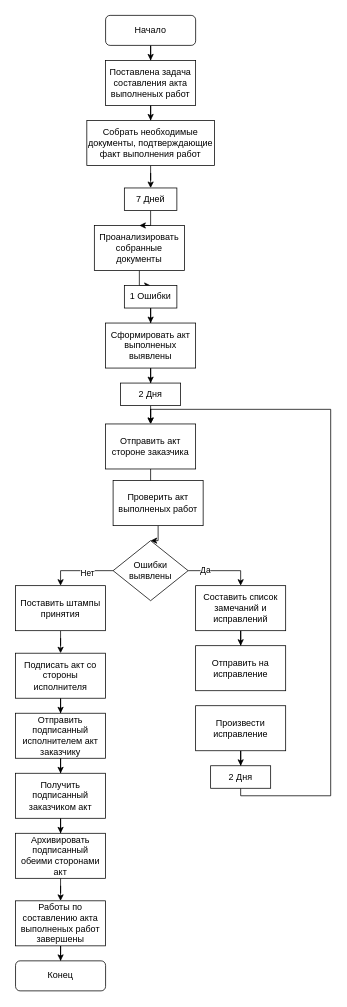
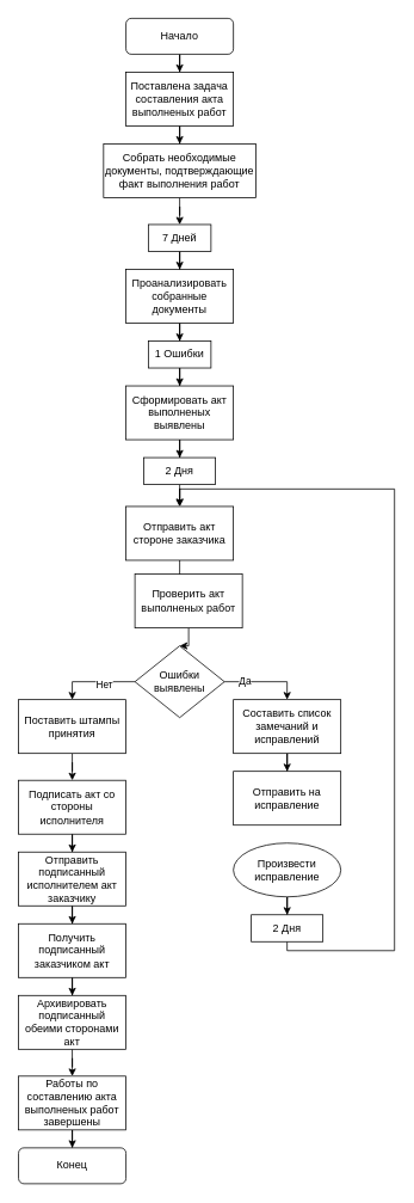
  <mxCell id="0" />
  <mxCell id="1" parent="0" />
  <mxCell id="2" value="" style="edgeStyle=orthogonalEdgeStyle;rounded=0;orthogonalLoop=1;jettySize=auto;html=1;" edge="1" parent="1" source="3" target="5"><mxGeometry relative="1" as="geometry" /></mxCell>
  <mxCell id="3" value="Начало" style="rounded=1;whiteSpace=wrap;html=1;" vertex="1" parent="1"><mxGeometry x="140" y="20" width="120" height="40" as="geometry" /></mxCell>
  <mxCell id="4" value="" style="edgeStyle=orthogonalEdgeStyle;rounded=0;orthogonalLoop=1;jettySize=auto;html=1;" edge="1" parent="1" source="5" target="7"><mxGeometry relative="1" as="geometry" /></mxCell>
  <mxCell id="5" value="Поставлена задача составления акта выполненых работ" style="rounded=0;whiteSpace=wrap;html=1;" vertex="1" parent="1"><mxGeometry x="140" y="80" width="120" height="60" as="geometry" /></mxCell>
  <mxCell id="6" value="" style="edgeStyle=orthogonalEdgeStyle;rounded=0;orthogonalLoop=1;jettySize=auto;html=1;" edge="1" parent="1" source="7" target="11"><mxGeometry relative="1" as="geometry" /></mxCell>
  <mxCell id="7" value="Собрать необходимые документы, подтверждающие факт выполнения работ" style="whiteSpace=wrap;html=1;rounded=0;" vertex="1" parent="1"><mxGeometry x="115" y="160" width="170" height="60" as="geometry" /></mxCell>
  <mxCell id="8" value="" style="edgeStyle=orthogonalEdgeStyle;rounded=0;orthogonalLoop=1;jettySize=auto;html=1;" edge="1" parent="1" source="9" target="13"><mxGeometry relative="1" as="geometry" /></mxCell>
- <mxCell id="9" value="Проанализировать собранные документы" style="whiteSpace=wrap;html=1;rounded=0;" vertex="1" parent="1"><mxGeometry x="125" y="300" width="120" height="60" as="geometry" /></mxCell>
+ <mxCell id="9" value="Проанализировать собранные документы" style="whiteSpace=wrap;html=1;rounded=0;" vertex="1" parent="1"><mxGeometry x="140" y="300" width="120" height="60" as="geometry" /></mxCell>
  <mxCell id="10" value="" style="edgeStyle=orthogonalEdgeStyle;rounded=0;orthogonalLoop=1;jettySize=auto;html=1;" edge="1" parent="1" source="11" target="9"><mxGeometry relative="1" as="geometry" /></mxCell>
  <mxCell id="11" value="7 Дней" style="rounded=0;whiteSpace=wrap;html=1;" vertex="1" parent="1"><mxGeometry x="165" y="250" width="70" height="30" as="geometry" /></mxCell>
  <mxCell id="12" value="" style="edgeStyle=orthogonalEdgeStyle;rounded=0;orthogonalLoop=1;jettySize=auto;html=1;" edge="1" parent="1" source="13" target="15"><mxGeometry relative="1" as="geometry" /></mxCell>
  <mxCell id="13" value="1 Ошибки" style="rounded=0;whiteSpace=wrap;html=1;" vertex="1" parent="1"><mxGeometry x="165" y="380" width="70" height="30" as="geometry" /></mxCell>
  <mxCell id="14" value="" style="edgeStyle=orthogonalEdgeStyle;rounded=0;orthogonalLoop=1;jettySize=auto;html=1;" edge="1" parent="1" source="15" target="17"><mxGeometry relative="1" as="geometry" /></mxCell>
  <mxCell id="15" value="Сформировать акт выполненых выявлены" style="whiteSpace=wrap;html=1;rounded=0;" vertex="1" parent="1"><mxGeometry x="140" y="430" width="120" height="60" as="geometry" /></mxCell>
  <mxCell id="16" value="" style="edgeStyle=orthogonalEdgeStyle;rounded=0;orthogonalLoop=1;jettySize=auto;html=1;" edge="1" parent="1" source="17" target="19"><mxGeometry relative="1" as="geometry" /></mxCell>
  <mxCell id="17" value="2 Дня" style="whiteSpace=wrap;html=1;rounded=0;" vertex="1" parent="1"><mxGeometry x="160" y="510" width="80" height="30" as="geometry" /></mxCell>
  <mxCell id="18" value="" style="edgeStyle=orthogonalEdgeStyle;rounded=0;orthogonalLoop=1;jettySize=auto;html=1;" edge="1" parent="1" source="19" target="21"><mxGeometry relative="1" as="geometry" /></mxCell>
  <mxCell id="19" value="Отправить акт стороне заказчика" style="whiteSpace=wrap;html=1;rounded=0;" vertex="1" parent="1"><mxGeometry x="140" y="564.5" width="120" height="60" as="geometry" /></mxCell>
  <mxCell id="20" value="" style="edgeStyle=orthogonalEdgeStyle;rounded=0;orthogonalLoop=1;jettySize=auto;html=1;" edge="1" parent="1" source="21" target="26"><mxGeometry relative="1" as="geometry" /></mxCell>
  <mxCell id="21" value="Проверить акт выполненых работ" style="whiteSpace=wrap;html=1;rounded=0;" vertex="1" parent="1"><mxGeometry x="150" y="640" width="120" height="60" as="geometry" /></mxCell>
  <mxCell id="22" value="" style="edgeStyle=orthogonalEdgeStyle;rounded=0;orthogonalLoop=1;jettySize=auto;html=1;entryX=0.5;entryY=0;entryDx=0;entryDy=0;" edge="1" parent="1" source="26" target="28"><mxGeometry relative="1" as="geometry" /></mxCell>
  <mxCell id="23" value="Нет" style="edgeLabel;html=1;align=center;verticalAlign=middle;resizable=0;points=[];" vertex="1" connectable="0" parent="22"><mxGeometry x="-0.222" y="2" relative="1" as="geometry"><mxPoint as="offset" /></mxGeometry></mxCell>
  <mxCell id="24" value="" style="edgeStyle=orthogonalEdgeStyle;rounded=0;orthogonalLoop=1;jettySize=auto;html=1;entryX=0.5;entryY=0;entryDx=0;entryDy=0;" edge="1" parent="1" source="26" target="30"><mxGeometry relative="1" as="geometry" /></mxCell>
  <mxCell id="25" value="Да" style="edgeLabel;html=1;align=center;verticalAlign=middle;resizable=0;points=[];" vertex="1" connectable="0" parent="24"><mxGeometry x="-0.511" y="1" relative="1" as="geometry"><mxPoint as="offset" /></mxGeometry></mxCell>
  <mxCell id="26" value="Ошибки выявлены" style="rhombus;whiteSpace=wrap;html=1;rounded=0;" vertex="1" parent="1"><mxGeometry x="150" y="720" width="100" height="80" as="geometry" /></mxCell>
  <mxCell id="27" value="" style="edgeStyle=orthogonalEdgeStyle;rounded=0;orthogonalLoop=1;jettySize=auto;html=1;" edge="1" parent="1" source="28" target="37"><mxGeometry relative="1" as="geometry" /></mxCell>
  <mxCell id="28" value="Поставить штампы принятия" style="whiteSpace=wrap;html=1;rounded=0;" vertex="1" parent="1"><mxGeometry x="20" y="780" width="120" height="60" as="geometry" /></mxCell>
  <mxCell id="29" value="" style="edgeStyle=orthogonalEdgeStyle;rounded=0;orthogonalLoop=1;jettySize=auto;html=1;" edge="1" parent="1" source="30" target="31"><mxGeometry relative="1" as="geometry" /></mxCell>
  <mxCell id="30" value="Составить список замечаний и исправлений" style="whiteSpace=wrap;html=1;rounded=0;" vertex="1" parent="1"><mxGeometry x="260" y="780" width="120" height="60" as="geometry" /></mxCell>
  <mxCell id="31" value="Отправить на исправление" style="whiteSpace=wrap;html=1;rounded=0;" vertex="1" parent="1"><mxGeometry x="260" y="860" width="120" height="60" as="geometry" /></mxCell>
  <mxCell id="32" style="edgeStyle=orthogonalEdgeStyle;rounded=0;orthogonalLoop=1;jettySize=auto;html=1;entryX=0.5;entryY=0;entryDx=0;entryDy=0;exitX=0.5;exitY=1;exitDx=0;exitDy=0;" edge="1" parent="1" source="35" target="19"><mxGeometry relative="1" as="geometry"><Array as="points"><mxPoint x="320" y="1060" /><mxPoint x="440" y="1060" /><mxPoint x="440" y="545" /><mxPoint x="200" y="545" /></Array></mxGeometry></mxCell>
  <mxCell id="33" value="" style="edgeStyle=orthogonalEdgeStyle;rounded=0;orthogonalLoop=1;jettySize=auto;html=1;" edge="1" parent="1" source="34" target="35"><mxGeometry relative="1" as="geometry" /></mxCell>
- <mxCell id="34" value="Произвести исправление" style="whiteSpace=wrap;html=1;rounded=0;" vertex="1" parent="1"><mxGeometry x="260" y="940" width="120" height="60" as="geometry" /></mxCell>
+ <mxCell id="34" value="Произвести исправление" style="ellipse;whiteSpace=wrap;html=1;" vertex="1" parent="1"><mxGeometry x="260" y="940" width="120" height="60" as="geometry" /></mxCell>
  <mxCell id="35" value="2 Дня" style="whiteSpace=wrap;html=1;rounded=0;" vertex="1" parent="1"><mxGeometry x="280" y="1020" width="80" height="30" as="geometry" /></mxCell>
  <mxCell id="36" value="" style="edgeStyle=orthogonalEdgeStyle;rounded=0;orthogonalLoop=1;jettySize=auto;html=1;" edge="1" parent="1" source="37" target="39"><mxGeometry relative="1" as="geometry" /></mxCell>
  <mxCell id="37" value="Подписать акт со стороны исполнителя" style="whiteSpace=wrap;html=1;rounded=0;" vertex="1" parent="1"><mxGeometry x="20" y="870" width="120" height="60" as="geometry" /></mxCell>
  <mxCell id="38" value="" style="edgeStyle=orthogonalEdgeStyle;rounded=0;orthogonalLoop=1;jettySize=auto;html=1;" edge="1" parent="1" source="39" target="41"><mxGeometry relative="1" as="geometry" /></mxCell>
  <mxCell id="39" value="Отправить подписанный исполнителем акт заказчику" style="whiteSpace=wrap;html=1;rounded=0;" vertex="1" parent="1"><mxGeometry x="20" y="950" width="120" height="60" as="geometry" /></mxCell>
  <mxCell id="40" value="" style="edgeStyle=orthogonalEdgeStyle;rounded=0;orthogonalLoop=1;jettySize=auto;html=1;" edge="1" parent="1" source="41" target="43"><mxGeometry relative="1" as="geometry" /></mxCell>
  <mxCell id="41" value="Получить подписанный заказчиком акт" style="whiteSpace=wrap;html=1;rounded=0;" vertex="1" parent="1"><mxGeometry x="20" y="1030" width="120" height="60" as="geometry" /></mxCell>
  <mxCell id="42" value="" style="edgeStyle=orthogonalEdgeStyle;rounded=0;orthogonalLoop=1;jettySize=auto;html=1;" edge="1" parent="1" source="43" target="45"><mxGeometry relative="1" as="geometry" /></mxCell>
  <mxCell id="43" value="Архивировать подписанный обеими сторонами акт" style="whiteSpace=wrap;html=1;rounded=0;" vertex="1" parent="1"><mxGeometry x="20" y="1110" width="120" height="60" as="geometry" /></mxCell>
  <mxCell id="44" value="" style="edgeStyle=orthogonalEdgeStyle;rounded=0;orthogonalLoop=1;jettySize=auto;html=1;" edge="1" parent="1" source="45" target="46"><mxGeometry relative="1" as="geometry" /></mxCell>
  <mxCell id="45" value="Работы по составлению акта выполненых работ завершены" style="whiteSpace=wrap;html=1;rounded=0;" vertex="1" parent="1"><mxGeometry x="20" y="1200" width="120" height="60" as="geometry" /></mxCell>
  <mxCell id="46" value="Конец" style="rounded=1;whiteSpace=wrap;html=1;" vertex="1" parent="1"><mxGeometry x="20" y="1280" width="120" height="40" as="geometry" /></mxCell>
